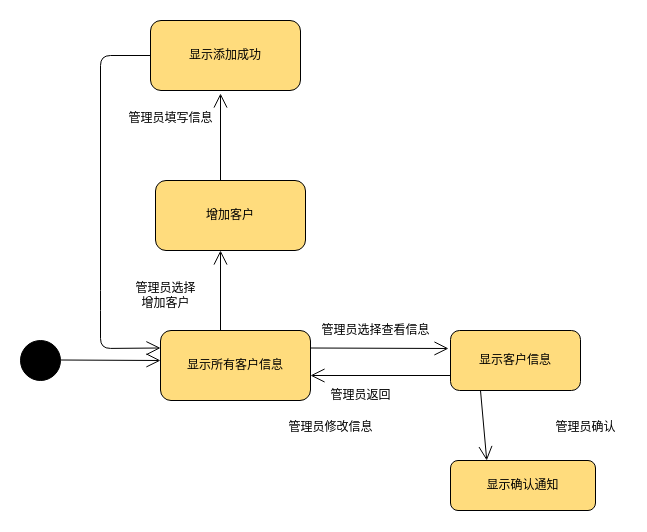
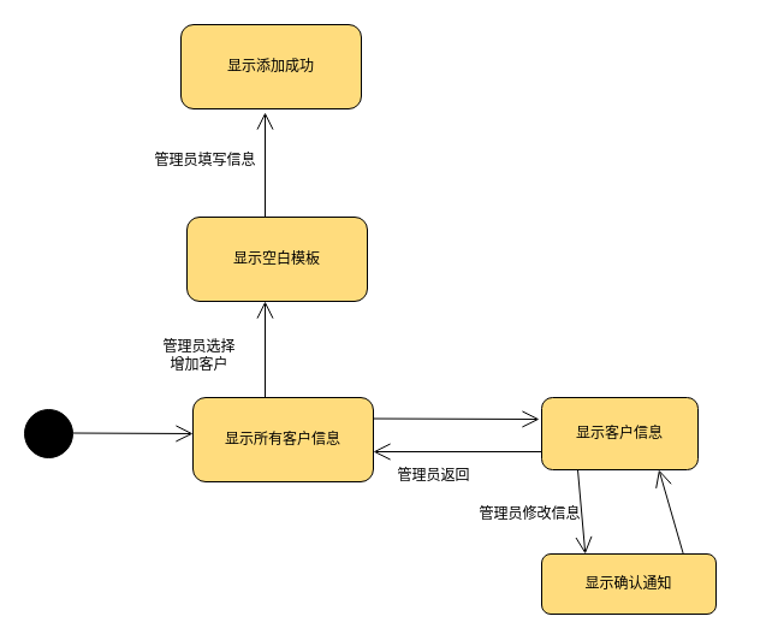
  <mxCell id="0" />
  <mxCell id="1" parent="0" />
  <mxCell id="2" value="" style="ellipse;whiteSpace=wrap;html=1;aspect=fixed;fillColor=#000000;" parent="1" vertex="1"><mxGeometry x="20" y="340" width="40" height="40" as="geometry" /></mxCell>
  <mxCell id="3" value="显示所有客户信息" style="rounded=1;whiteSpace=wrap;html=1;fillColor=#FFDC7D;" parent="1" vertex="1"><mxGeometry x="160" y="330" width="150" height="70" as="geometry" /></mxCell>
  <mxCell id="4" value="显示客户信息" style="rounded=1;whiteSpace=wrap;html=1;fillColor=#FFDC7D;" parent="1" vertex="1"><mxGeometry x="450" y="330" width="130" height="60" as="geometry" /></mxCell>
  <mxCell id="5" value="显示确认通知" style="rounded=1;whiteSpace=wrap;html=1;fillColor=#FFDC7D;" parent="1" vertex="1"><mxGeometry x="450" y="460" width="145" height="50" as="geometry" /></mxCell>
  <mxCell id="6" value="" style="endArrow=open;endFill=1;endSize=12;html=1;exitX=1;exitY=0.25;exitDx=0;exitDy=0;" parent="1" source="3" edge="1"><mxGeometry width="160" relative="1" as="geometry"><mxPoint x="320" y="349.5" as="sourcePoint" /><mxPoint x="448" y="348" as="targetPoint" /></mxGeometry></mxCell>
- <mxCell id="7" value="管理员选择查看信息" style="text;html=1;align=center;verticalAlign=middle;resizable=0;points=[];autosize=1;" parent="1" vertex="1"><mxGeometry x="315" y="320" width="120" height="20" as="geometry" /></mxCell>
  <mxCell id="8" value="" style="endArrow=open;endFill=1;endSize=12;html=1;entryX=0.25;entryY=0;entryDx=0;entryDy=0;" parent="1" target="5" edge="1"><mxGeometry width="160" relative="1" as="geometry"><mxPoint x="480" y="390" as="sourcePoint" /><mxPoint x="440" y="410" as="targetPoint" /></mxGeometry></mxCell>
- <mxCell id="10" value="管理员修改信息" style="text;html=1;align=center;verticalAlign=middle;resizable=0;points=[];autosize=1;" parent="1" vertex="1"><mxGeometry x="280" y="417" width="100" height="20" as="geometry" /></mxCell>
- <mxCell id="11" value="管理员确认" style="text;html=1;align=center;verticalAlign=middle;resizable=0;points=[];autosize=1;" parent="1" vertex="1"><mxGeometry x="545" y="417" width="80" height="20" as="geometry" /></mxCell>
+ <mxCell id="9" value="" style="endArrow=open;endFill=1;endSize=12;html=1;entryX=0.75;entryY=1;entryDx=0;entryDy=0;exitX=0.811;exitY=-0.011;exitDx=0;exitDy=0;exitPerimeter=0;" parent="1" source="5" target="4" edge="1"><mxGeometry width="160" relative="1" as="geometry"><mxPoint x="540" y="450" as="sourcePoint" /><mxPoint x="450" y="370" as="targetPoint" /></mxGeometry></mxCell>
+ <mxCell id="10" value="管理员修改信息" style="text;html=1;align=center;verticalAlign=middle;resizable=0;points=[];autosize=1;" parent="1" vertex="1"><mxGeometry x="390" y="417" width="100" height="20" as="geometry" /></mxCell>
  <mxCell id="12" value="" style="endArrow=open;endFill=1;endSize=12;html=1;exitX=0;exitY=0.75;exitDx=0;exitDy=0;" parent="1" source="4" edge="1"><mxGeometry width="160" relative="1" as="geometry"><mxPoint x="290" y="370" as="sourcePoint" /><mxPoint x="310" y="375" as="targetPoint" /></mxGeometry></mxCell>
  <mxCell id="13" value="管理员返回" style="text;html=1;align=center;verticalAlign=middle;resizable=0;points=[];autosize=1;" parent="1" vertex="1"><mxGeometry x="320" y="385" width="80" height="20" as="geometry" /></mxCell>
  <mxCell id="14" value="" style="endArrow=open;endFill=1;endSize=12;html=1;" parent="1" edge="1"><mxGeometry width="160" relative="1" as="geometry"><mxPoint x="60" y="359.5" as="sourcePoint" /><mxPoint x="160" y="360" as="targetPoint" /></mxGeometry></mxCell>
- <mxCell id="15" value="增加客户" style="rounded=1;whiteSpace=wrap;html=1;fillColor=#FFDC7D;" parent="1" vertex="1"><mxGeometry x="155" y="180" width="150" height="70" as="geometry" /></mxCell>
+ <mxCell id="15" value="显示空白模板" style="rounded=1;whiteSpace=wrap;html=1;fillColor=#FFDC7D;" parent="1" vertex="1"><mxGeometry x="155" y="180" width="150" height="70" as="geometry" /></mxCell>
  <mxCell id="16" value="管理员选择&lt;br&gt;增加客户" style="text;html=1;align=center;verticalAlign=middle;resizable=0;points=[];autosize=1;" parent="1" vertex="1"><mxGeometry x="125" y="280" width="80" height="30" as="geometry" /></mxCell>
  <mxCell id="17" value="" style="endArrow=open;endFill=1;endSize=12;html=1;" parent="1" edge="1"><mxGeometry width="160" relative="1" as="geometry"><mxPoint x="220" y="180" as="sourcePoint" /><mxPoint x="220" y="93" as="targetPoint" /><Array as="points" /></mxGeometry></mxCell>
  <mxCell id="18" value="" style="endArrow=open;endFill=1;endSize=12;html=1;" parent="1" edge="1"><mxGeometry width="160" relative="1" as="geometry"><mxPoint x="220" y="330" as="sourcePoint" /><mxPoint x="220" y="250" as="targetPoint" /></mxGeometry></mxCell>
- <mxCell id="19" value="管理员填写信息" style="text;html=1;align=center;verticalAlign=middle;resizable=0;points=[];autosize=1;" parent="1" vertex="1"><mxGeometry x="120" y="108" width="100" height="20" as="geometry" /></mxCell>
+ <mxCell id="19" value="管理员填写信息" style="text;html=1;align=center;verticalAlign=middle;resizable=0;points=[];autosize=1;" parent="1" vertex="1"><mxGeometry x="120" y="123" width="100" height="20" as="geometry" /></mxCell>
  <mxCell id="20" value="显示添加成功" style="rounded=1;whiteSpace=wrap;html=1;fillColor=#FFDC7D;" parent="1" vertex="1"><mxGeometry x="150" y="20" width="150" height="70" as="geometry" /></mxCell>
- <mxCell id="21" value="" style="endArrow=open;endFill=1;endSize=12;html=1;exitX=0;exitY=0.5;exitDx=0;exitDy=0;entryX=0;entryY=0.25;entryDx=0;entryDy=0;" parent="1" source="20" target="3" edge="1"><mxGeometry width="160" relative="1" as="geometry"><mxPoint x="300" y="260" as="sourcePoint" /><mxPoint x="100" y="330" as="targetPoint" /><Array as="points"><mxPoint x="100" y="55" /><mxPoint x="100" y="300" /><mxPoint x="100" y="348" /></Array></mxGeometry></mxCell>
